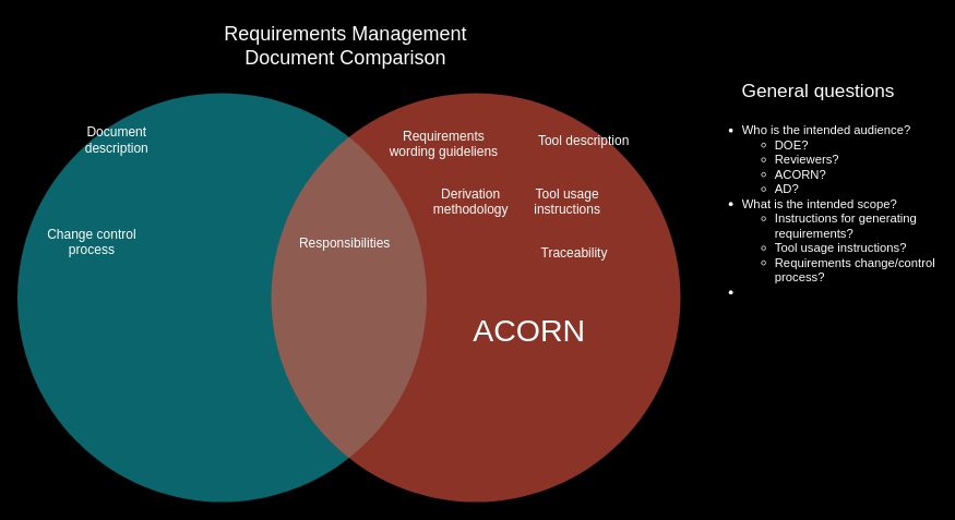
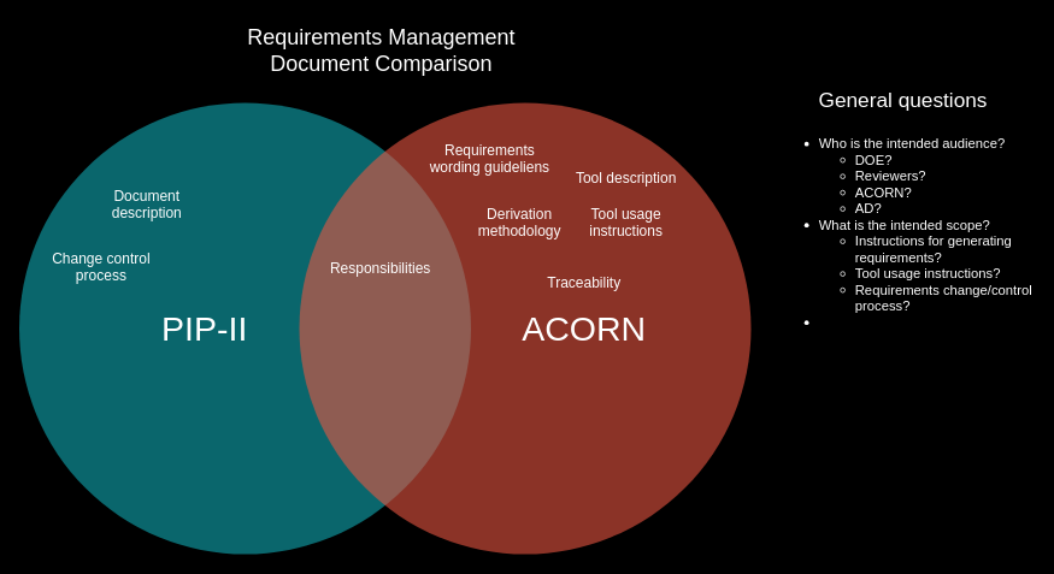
  <mxCell id="0" />
  <mxCell id="1" parent="0" />
  <mxCell id="2" value="" style="ellipse;fillColor=#12AAB5;opacity=60;strokeColor=none;html=1;fontColor=#FFFFFF;whiteSpace=wrap;" parent="1" vertex="1"><mxGeometry x="20.5" y="113.5" width="500" height="500" as="geometry" /></mxCell>
  <mxCell id="3" value="" style="ellipse;fillColor=#e85642;opacity=60;strokeColor=none;html=1;fontColor=#FFFFFF;whiteSpace=wrap;" parent="1" vertex="1"><mxGeometry x="330.5" y="113.5" width="500" height="500" as="geometry" /></mxCell>
- <mxCell id="5" value="ACORN" style="text;fontSize=38;align=center;verticalAlign=middle;html=1;fontColor=#FFFFFF;whiteSpace=wrap;" parent="1" vertex="1"><mxGeometry x="551" y="368.5" width="190" height="70" as="geometry" /></mxCell>
+ <mxCell id="4" value="PIP-II" style="text;fontSize=38;align=center;verticalAlign=middle;html=1;fontColor=#FFFFFF;whiteSpace=wrap;" parent="1" vertex="1"><mxGeometry x="131" y="328.5" width="190" height="70" as="geometry" /></mxCell>
+ <mxCell id="5" value="ACORN" style="text;fontSize=38;align=center;verticalAlign=middle;html=1;fontColor=#FFFFFF;whiteSpace=wrap;" parent="1" vertex="1"><mxGeometry x="551" y="328.5" width="190" height="70" as="geometry" /></mxCell>
  <mxCell id="6" value="&lt;div style=&quot;font-size: 15px;&quot;&gt;&lt;ul style=&quot;font-size: 15px;&quot;&gt;&lt;li style=&quot;font-size: 15px;&quot;&gt;Who is the intended audience?&lt;/li&gt;&lt;ul&gt;&lt;li style=&quot;font-size: 15px;&quot;&gt;DOE?&lt;/li&gt;&lt;li style=&quot;font-size: 15px;&quot;&gt;Reviewers?&lt;br&gt;&lt;/li&gt;&lt;li style=&quot;font-size: 15px;&quot;&gt;ACORN?&lt;/li&gt;&lt;li style=&quot;font-size: 15px;&quot;&gt;AD?&lt;br&gt;&lt;/li&gt;&lt;/ul&gt;&lt;li style=&quot;font-size: 15px;&quot;&gt;What is the intended scope?&lt;/li&gt;&lt;ul&gt;&lt;li style=&quot;font-size: 15px;&quot;&gt;Instructions for generating requirements?&lt;/li&gt;&lt;li style=&quot;font-size: 15px;&quot;&gt;Tool usage instructions?&lt;/li&gt;&lt;li style=&quot;font-size: 15px;&quot;&gt;Requirements change/control process?&lt;br&gt;&lt;/li&gt;&lt;/ul&gt;&lt;li style=&quot;font-size: 15px;&quot;&gt;&lt;br style=&quot;font-size: 15px;&quot;&gt;&lt;/li&gt;&lt;/ul&gt;&lt;/div&gt;" style="text;fontSize=15;align=left;verticalAlign=top;html=1;fontColor=#FFFFFF;whiteSpace=wrap;" parent="1" vertex="1"><mxGeometry x="864" y="128.25" width="280" height="320" as="geometry" /></mxCell>
- <mxCell id="7" value="Document description" style="text;align=center;html=1;fontColor=#FFFFFF;fontSize=16;whiteSpace=wrap;" parent="1" vertex="1"><mxGeometry x="81.5" y="145" width="119.5" height="36.5" as="geometry" /></mxCell>
- <mxCell id="8" value="Tool description" style="text;align=center;html=1;fontColor=#FFFFFF;fontSize=16;whiteSpace=wrap;" parent="1" vertex="1"><mxGeometry x="641.5" y="155" width="140.5" height="30" as="geometry" /></mxCell>
+ <mxCell id="7" value="Document description" style="text;align=center;html=1;fontColor=#FFFFFF;fontSize=16;whiteSpace=wrap;" parent="1" vertex="1"><mxGeometry x="101.5" y="200" width="119.5" height="36.5" as="geometry" /></mxCell>
+ <mxCell id="8" value="Tool description" style="text;align=center;html=1;fontColor=#FFFFFF;fontSize=16;whiteSpace=wrap;" parent="1" vertex="1"><mxGeometry x="621.5" y="180" width="140.5" height="30" as="geometry" /></mxCell>
  <mxCell id="9" value="Responsibilities" style="text;align=center;html=1;fontColor=#FFFFFF;fontSize=16;whiteSpace=wrap;" parent="1" vertex="1"><mxGeometry x="360" y="280" width="120.5" height="36.5" as="geometry" /></mxCell>
  <mxCell id="10" value="Requirements Management Document Comparison" style="text;fontSize=24;align=center;verticalAlign=middle;html=1;fontColor=#FFFFFF;whiteSpace=wrap;" vertex="1" parent="1"><mxGeometry x="221" y="20" width="400.5" height="70" as="geometry" /></mxCell>
  <mxCell id="11" value="Requirements wording guideliens" style="text;align=center;html=1;fontColor=#FFFFFF;fontSize=16;whiteSpace=wrap;" vertex="1" parent="1"><mxGeometry x="471" y="150" width="140.5" height="30" as="geometry" /></mxCell>
  <mxCell id="12" value="Change control process" style="text;align=center;html=1;fontColor=#FFFFFF;fontSize=16;whiteSpace=wrap;" vertex="1" parent="1"><mxGeometry x="51" y="270" width="120.5" height="36.5" as="geometry" /></mxCell>
  <mxCell id="13" value="Derivation methodology" style="text;align=center;html=1;fontColor=#FFFFFF;fontSize=16;whiteSpace=wrap;" vertex="1" parent="1"><mxGeometry x="504" y="220" width="140.5" height="30" as="geometry" /></mxCell>
  <mxCell id="14" value="&lt;div align=&quot;center&quot; style=&quot;font-size: 23px;&quot;&gt;General questions&lt;/div&gt;" style="text;whiteSpace=wrap;html=1;fontColor=#FFFFFF;align=center;" vertex="1" parent="1"><mxGeometry x="894" y="90" width="210" height="40" as="geometry" /></mxCell>
  <mxCell id="15" value="Tool usage instructions" style="text;align=center;html=1;fontColor=#FFFFFF;fontSize=16;whiteSpace=wrap;" vertex="1" parent="1"><mxGeometry x="621.5" y="220" width="140.5" height="30" as="geometry" /></mxCell>
- <mxCell id="16" value="Traceability" style="text;align=center;html=1;fontColor=#FFFFFF;fontSize=16;whiteSpace=wrap;" vertex="1" parent="1"><mxGeometry x="636" y="291.5" width="130" height="30" as="geometry" /></mxCell>
+ <mxCell id="16" value="Traceability" style="text;align=center;html=1;fontColor=#FFFFFF;fontSize=16;whiteSpace=wrap;" vertex="1" parent="1"><mxGeometry x="581" y="296.5" width="130" height="30" as="geometry" /></mxCell>
